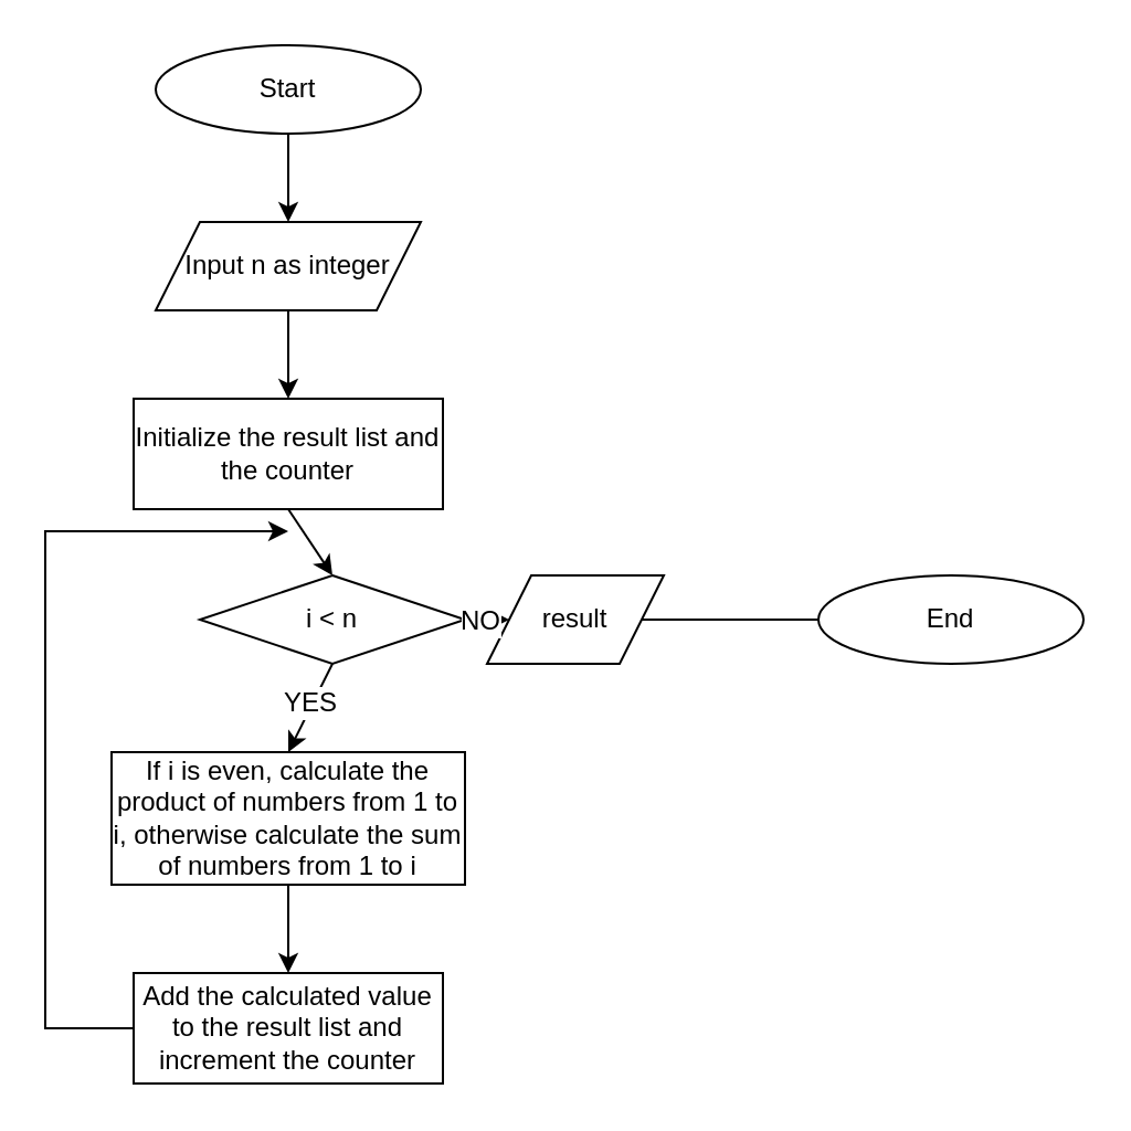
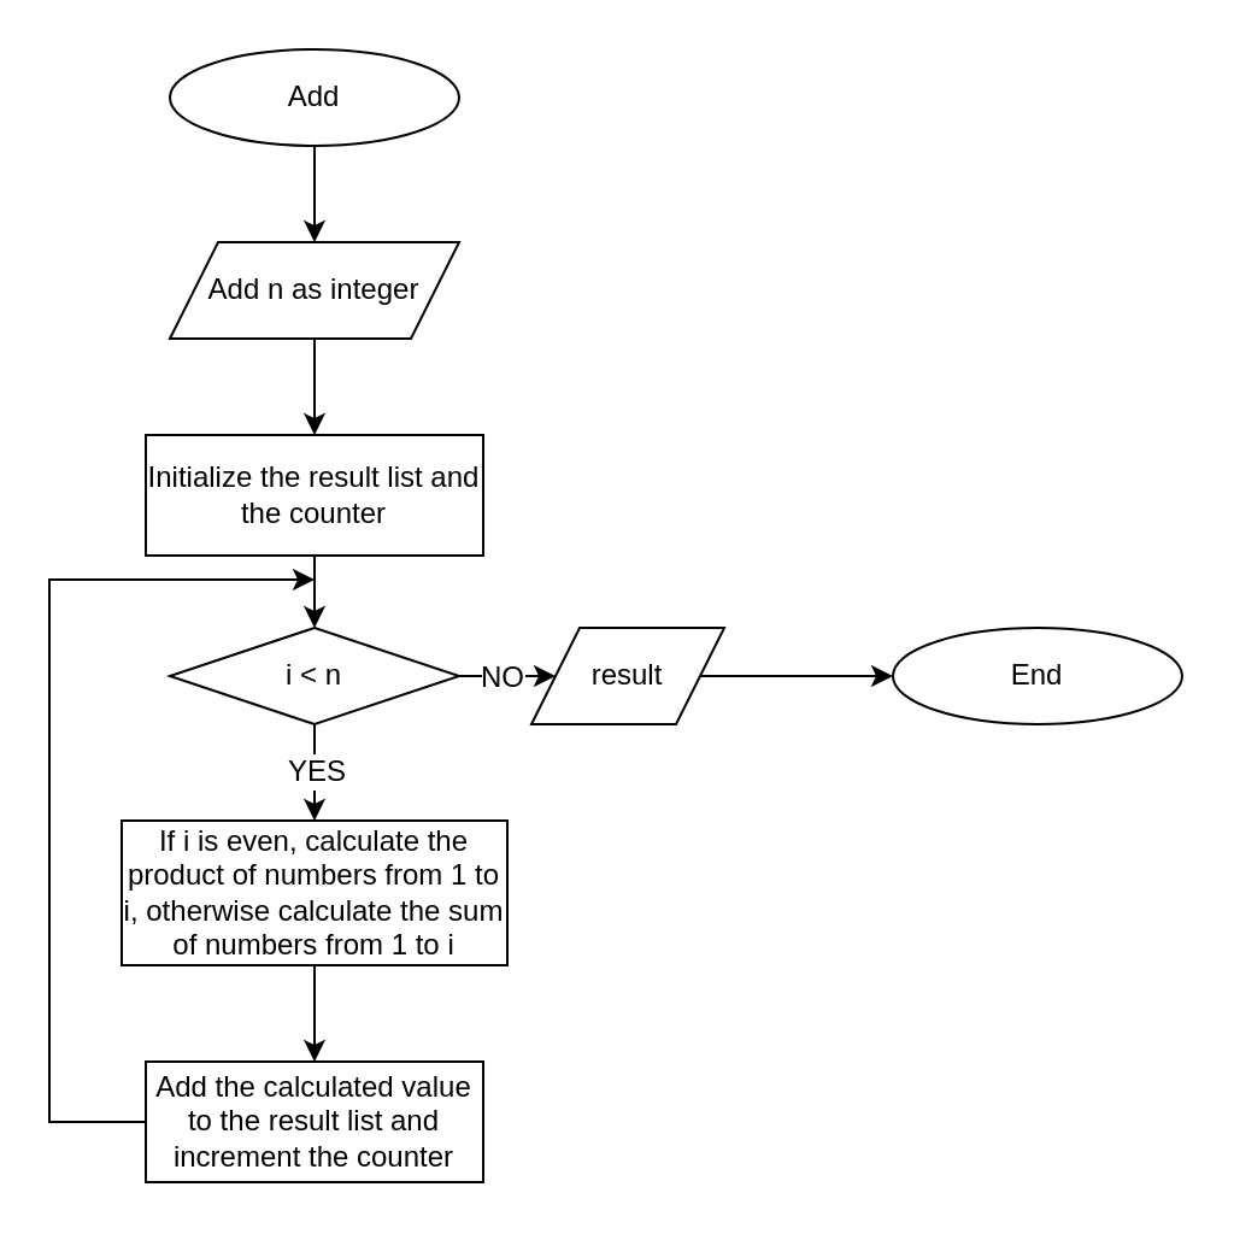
  <mxCell id="0" />
  <mxCell id="1" parent="0" />
- <mxCell id="2" value="Start" style="ellipse;whiteSpace=wrap;html=1;" parent="1" vertex="1"><mxGeometry x="70" y="20" width="120" height="40" as="geometry" /></mxCell>
- <mxCell id="3" value="Input n as integer" style="shape=parallelogram;perimeter=parallelogramPerimeter;whiteSpace=wrap;html=1;fixedSize=1;size=20;" parent="1" vertex="1"><mxGeometry x="70" y="100" width="120" height="40" as="geometry" /></mxCell>
+ <mxCell id="2" value="Add" style="ellipse;whiteSpace=wrap;html=1;" parent="1" vertex="1"><mxGeometry x="70" y="20" width="120" height="40" as="geometry" /></mxCell>
+ <mxCell id="3" value="Add n as integer" style="shape=parallelogram;perimeter=parallelogramPerimeter;whiteSpace=wrap;html=1;fixedSize=1;size=20;" parent="1" vertex="1"><mxGeometry x="70" y="100" width="120" height="40" as="geometry" /></mxCell>
  <mxCell id="4" value="" style="endArrow=classic;html=1;rounded=0;exitX=0.5;exitY=1;exitDx=0;exitDy=0;" parent="1" source="2" target="3" edge="1"><mxGeometry width="50" height="50" relative="1" as="geometry"><mxPoint x="50" y="300" as="sourcePoint" /><mxPoint x="100" y="250" as="targetPoint" /></mxGeometry></mxCell>
  <mxCell id="5" value="" style="endArrow=classic;html=1;rounded=0;exitX=0.5;exitY=1;exitDx=0;exitDy=0;entryX=0.5;entryY=0;entryDx=0;entryDy=0;" parent="1" source="3" target="15" edge="1"><mxGeometry width="50" height="50" relative="1" as="geometry"><mxPoint x="140" y="70" as="sourcePoint" /><mxPoint x="130" y="180" as="targetPoint" /></mxGeometry></mxCell>
- <mxCell id="6" value="i &amp;lt; n" style="rhombus;whiteSpace=wrap;html=1;" parent="1" vertex="1"><mxGeometry x="90" y="260" width="120" height="40" as="geometry" /></mxCell>
+ <mxCell id="6" value="i &amp;lt; n" style="rhombus;whiteSpace=wrap;html=1;" parent="1" vertex="1"><mxGeometry x="70" y="260" width="120" height="40" as="geometry" /></mxCell>
  <mxCell id="7" value="result" style="shape=parallelogram;perimeter=parallelogramPerimeter;whiteSpace=wrap;html=1;fixedSize=1;size=20;" parent="1" vertex="1"><mxGeometry x="220" y="260" width="80" height="40" as="geometry" /></mxCell>
  <mxCell id="8" value="" style="endArrow=classic;html=1;rounded=0;entryX=0;entryY=0.5;entryDx=0;entryDy=0;exitX=1;exitY=0.5;exitDx=0;exitDy=0;startSize=6;strokeColor=default;" parent="1" source="6" target="7" edge="1"><mxGeometry width="50" height="50" relative="1" as="geometry"><mxPoint x="140" y="230" as="sourcePoint" /><mxPoint x="140" y="270" as="targetPoint" /></mxGeometry></mxCell>
  <mxCell id="9" value="&lt;font style=&quot;font-size: 12px;&quot;&gt;NO&lt;/font&gt;" style="edgeLabel;html=1;align=center;verticalAlign=middle;resizable=0;points=[];" parent="8" vertex="1" connectable="0"><mxGeometry x="0.047" y="-2" relative="1" as="geometry"><mxPoint x="-4" y="-2" as="offset" /></mxGeometry></mxCell>
  <mxCell id="10" value="End" style="ellipse;whiteSpace=wrap;html=1;" parent="1" vertex="1"><mxGeometry x="370" y="260" width="120" height="40" as="geometry" /></mxCell>
- <mxCell id="11" value="" style="endArrow=none;html=1;rounded=0;entryX=0;entryY=0.5;entryDx=0;entryDy=0;exitX=1;exitY=0.5;exitDx=0;exitDy=0;" parent="1" source="7" target="10" edge="1"><mxGeometry width="50" height="50" relative="1" as="geometry"><mxPoint x="140" y="230" as="sourcePoint" /><mxPoint x="140" y="270" as="targetPoint" /></mxGeometry></mxCell>
+ <mxCell id="11" value="" style="endArrow=classic;html=1;rounded=0;entryX=0;entryY=0.5;entryDx=0;entryDy=0;exitX=1;exitY=0.5;exitDx=0;exitDy=0;" parent="1" source="7" target="10" edge="1"><mxGeometry width="50" height="50" relative="1" as="geometry"><mxPoint x="140" y="230" as="sourcePoint" /><mxPoint x="140" y="270" as="targetPoint" /></mxGeometry></mxCell>
  <mxCell id="12" value="" style="endArrow=classic;html=1;rounded=0;exitX=0.5;exitY=1;exitDx=0;exitDy=0;startSize=6;strokeColor=default;entryX=0.5;entryY=0;entryDx=0;entryDy=0;" parent="1" source="6" edge="1"><mxGeometry width="50" height="50" relative="1" as="geometry"><mxPoint x="200" y="290" as="sourcePoint" /><mxPoint x="130" y="340" as="targetPoint" /></mxGeometry></mxCell>
  <mxCell id="13" value="&lt;font style=&quot;font-size: 12px;&quot;&gt;YES&lt;/font&gt;" style="edgeLabel;html=1;align=center;verticalAlign=middle;resizable=0;points=[];" parent="12" vertex="1" connectable="0"><mxGeometry x="0.047" y="-2" relative="1" as="geometry"><mxPoint x="2" y="-2" as="offset" /></mxGeometry></mxCell>
  <mxCell id="14" value="&lt;span style=&quot;text-align: start;&quot;&gt;&lt;font style=&quot;font-size: 12px;&quot;&gt;If i is even, calculate the product of numbers from 1 to i, otherwise calculate the sum of numbers from 1 to i&lt;/font&gt;&lt;/span&gt;" style="rounded=0;whiteSpace=wrap;html=1;" parent="1" vertex="1"><mxGeometry x="50" y="340" width="160" height="60" as="geometry" /></mxCell>
  <mxCell id="15" value="&lt;span style=&quot;text-align: start;&quot;&gt;Initialize the result list and the counter&lt;/span&gt;" style="rounded=0;whiteSpace=wrap;html=1;" parent="1" vertex="1"><mxGeometry x="60" y="180" width="140" height="50" as="geometry" /></mxCell>
  <mxCell id="16" value="" style="endArrow=classic;html=1;rounded=0;exitX=0.5;exitY=1;exitDx=0;exitDy=0;entryX=0.5;entryY=0;entryDx=0;entryDy=0;" parent="1" source="15" target="6" edge="1"><mxGeometry width="50" height="50" relative="1" as="geometry"><mxPoint x="140" y="150" as="sourcePoint" /><mxPoint x="140" y="190" as="targetPoint" /></mxGeometry></mxCell>
  <mxCell id="17" value="&lt;span style=&quot;text-align: start;&quot;&gt;Add the calculated value to the result list and increment the counter&lt;/span&gt;" style="rounded=0;whiteSpace=wrap;html=1;" parent="1" vertex="1"><mxGeometry x="60" y="440" width="140" height="50" as="geometry" /></mxCell>
  <mxCell id="18" value="" style="endArrow=classic;html=1;rounded=0;entryX=0.5;entryY=0;entryDx=0;entryDy=0;" parent="1" target="17" edge="1"><mxGeometry width="50" height="50" relative="1" as="geometry"><mxPoint x="130" y="400" as="sourcePoint" /><mxPoint x="140" y="270" as="targetPoint" /></mxGeometry></mxCell>
  <mxCell id="19" value="" style="endArrow=classic;html=1;rounded=0;exitX=0;exitY=0.5;exitDx=0;exitDy=0;" parent="1" source="17" edge="1"><mxGeometry width="50" height="50" relative="1" as="geometry"><mxPoint x="140" y="410" as="sourcePoint" /><mxPoint x="130" y="240" as="targetPoint" /><Array as="points"><mxPoint x="20" y="465" /><mxPoint x="20" y="240" /></Array></mxGeometry></mxCell>
